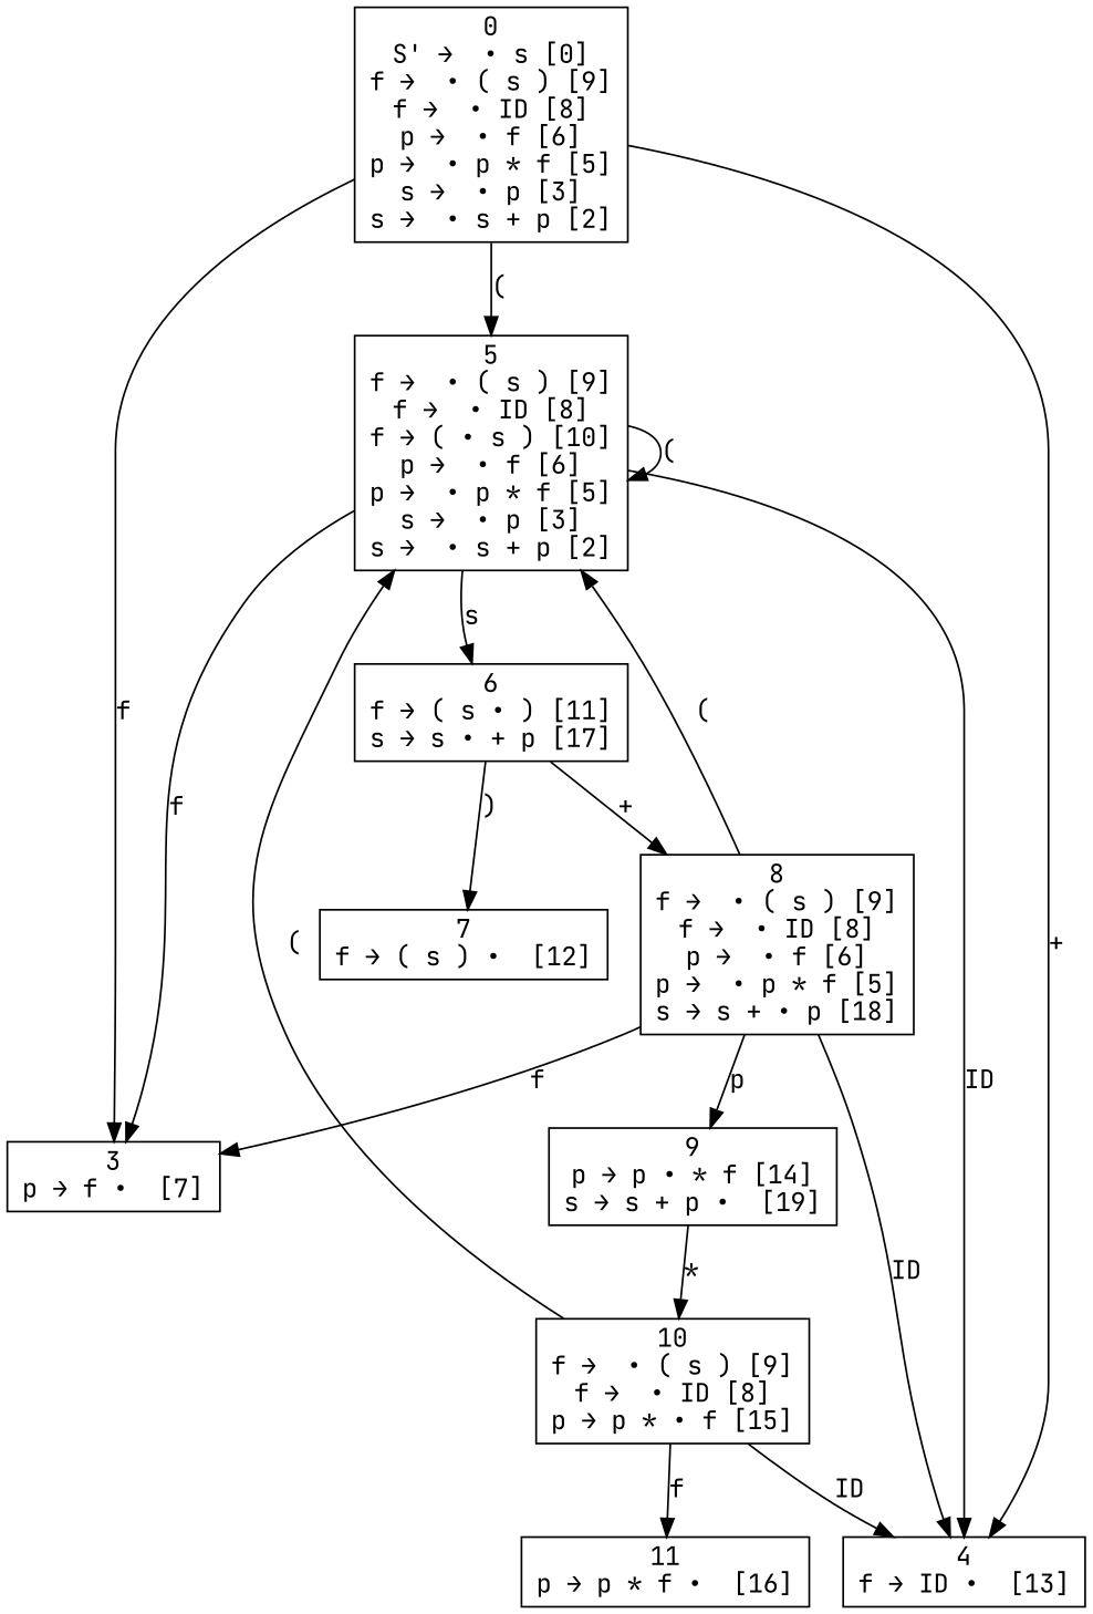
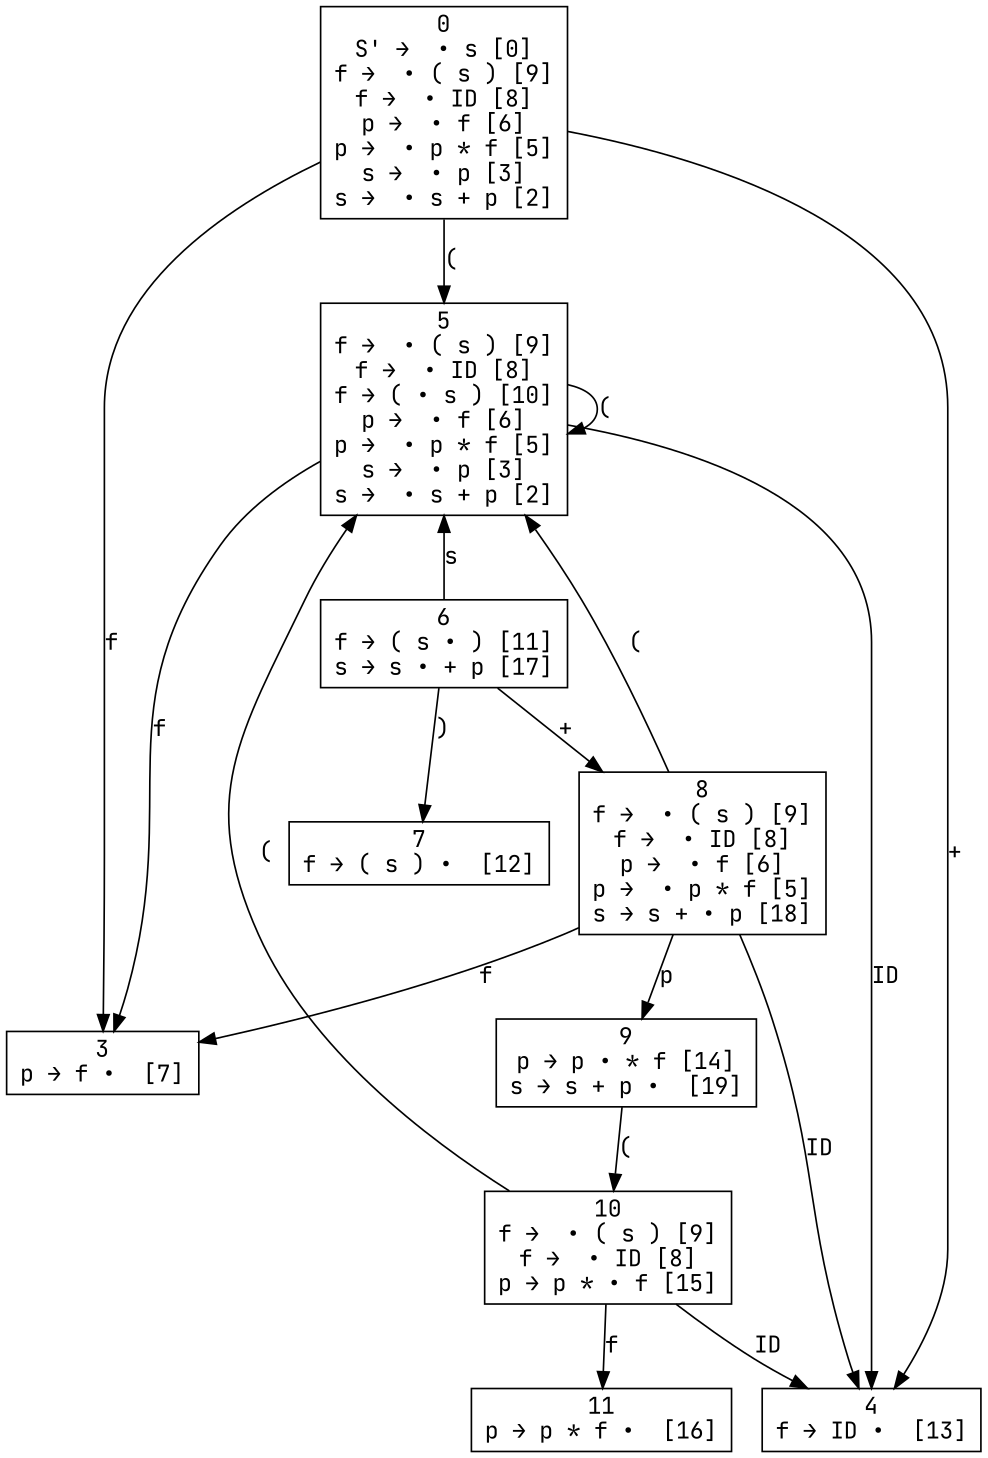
  digraph {
    fontname="JetBrains Mono"
    node [fontname="JetBrains Mono" shape=box]
    edge [fontname="JetBrains Mono"]
    n1 [label=<0<br />S' →  • s [0]<br />f →  • ( s ) [9]<br />f →  • ID [8]<br />p →  • f [6]<br />p →  • p * f [5]<br />s →  • p [3]<br />s →  • s + p [2]>]
    n2 [label=<3<br />p → f •  [7]>]
    n3 [label=<4<br />f → ID •  [13]>]
    n4 [label=<5<br />f →  • ( s ) [9]<br />f →  • ID [8]<br />f → ( • s ) [10]<br />p →  • f [6]<br />p →  • p * f [5]<br />s →  • p [3]<br />s →  • s + p [2]>]
    n5 [label=<6<br />f → ( s • ) [11]<br />s → s • + p [17]>]
    n6 [label=<8<br />f →  • ( s ) [9]<br />f →  • ID [8]<br />p →  • f [6]<br />p →  • p * f [5]<br />s → s + • p [18]>]
    n7 [label=<9<br />p → p • * f [14]<br />s → s + p •  [19]>]
    n8 [label=<10<br />f →  • ( s ) [9]<br />f →  • ID [8]<br />p → p * • f [15]>]
    n9 [label=<11<br />p → p * f •  [16]>]
    n10 [label=<7<br />f → ( s ) •  [12]>]
    n1 -> n2 [label=f]
    n1 -> n3 [label="+"]
    n1 -> n4 [label="("]
    n4 -> n2 [label=f]
    n4 -> n3 [label=ID]
    n4 -> n4 [label="("]
-   n4 -> n5 [label=s]
+   n5 -> n4 [label=s]
    n5 -> n6 [label="+"]
    n5 -> n10 [label=")"]
    n6 -> n2 [label=f]
    n6 -> n3 [label=ID]
    n6 -> n4 [label="("]
    n6 -> n7 [label=p]
-   n7 -> n8 [label="*"]
+   n7 -> n8 [label="("]
    n8 -> n3 [label=ID]
    n8 -> n4 [label="("]
    n8 -> n9 [label=f]
  }
